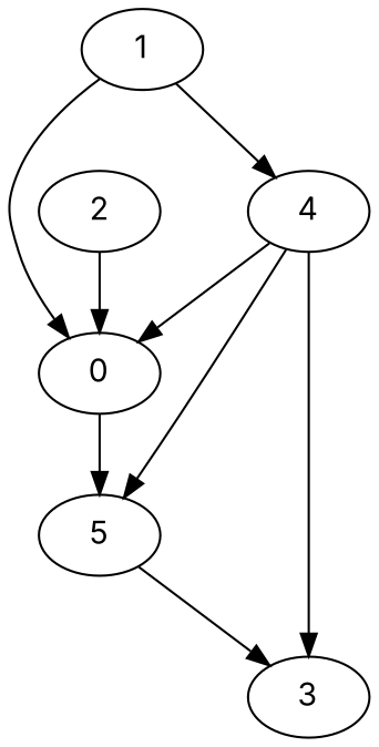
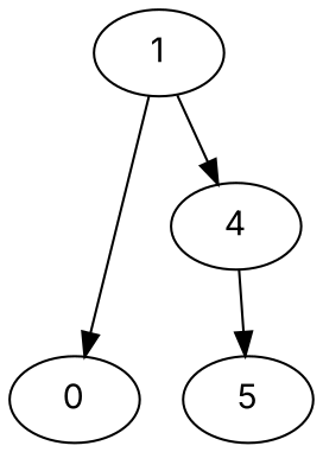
  digraph {
    fontname=Inter
    node [fontname=Inter]
    edge [fontname=Inter]
    0 [x=2 y=166]
    5 [x=431 y=-83]
-   3 [x=333 y=79]
    1 [x=-451 y=-161]
    4 [x=-88 y=-139]
-   2 [x=-356 y=91]
-   0 -> 5 [weight=10]
-   5 -> 3 [weight=-9]
    1 -> 0 [weight=-10]
    1 -> 4 [weight=0]
-   4 -> 0 [weight=1]
    4 -> 5 [weight=-2]
-   4 -> 3 [weight=15]
-   2 -> 0 [weight=11]
  }
